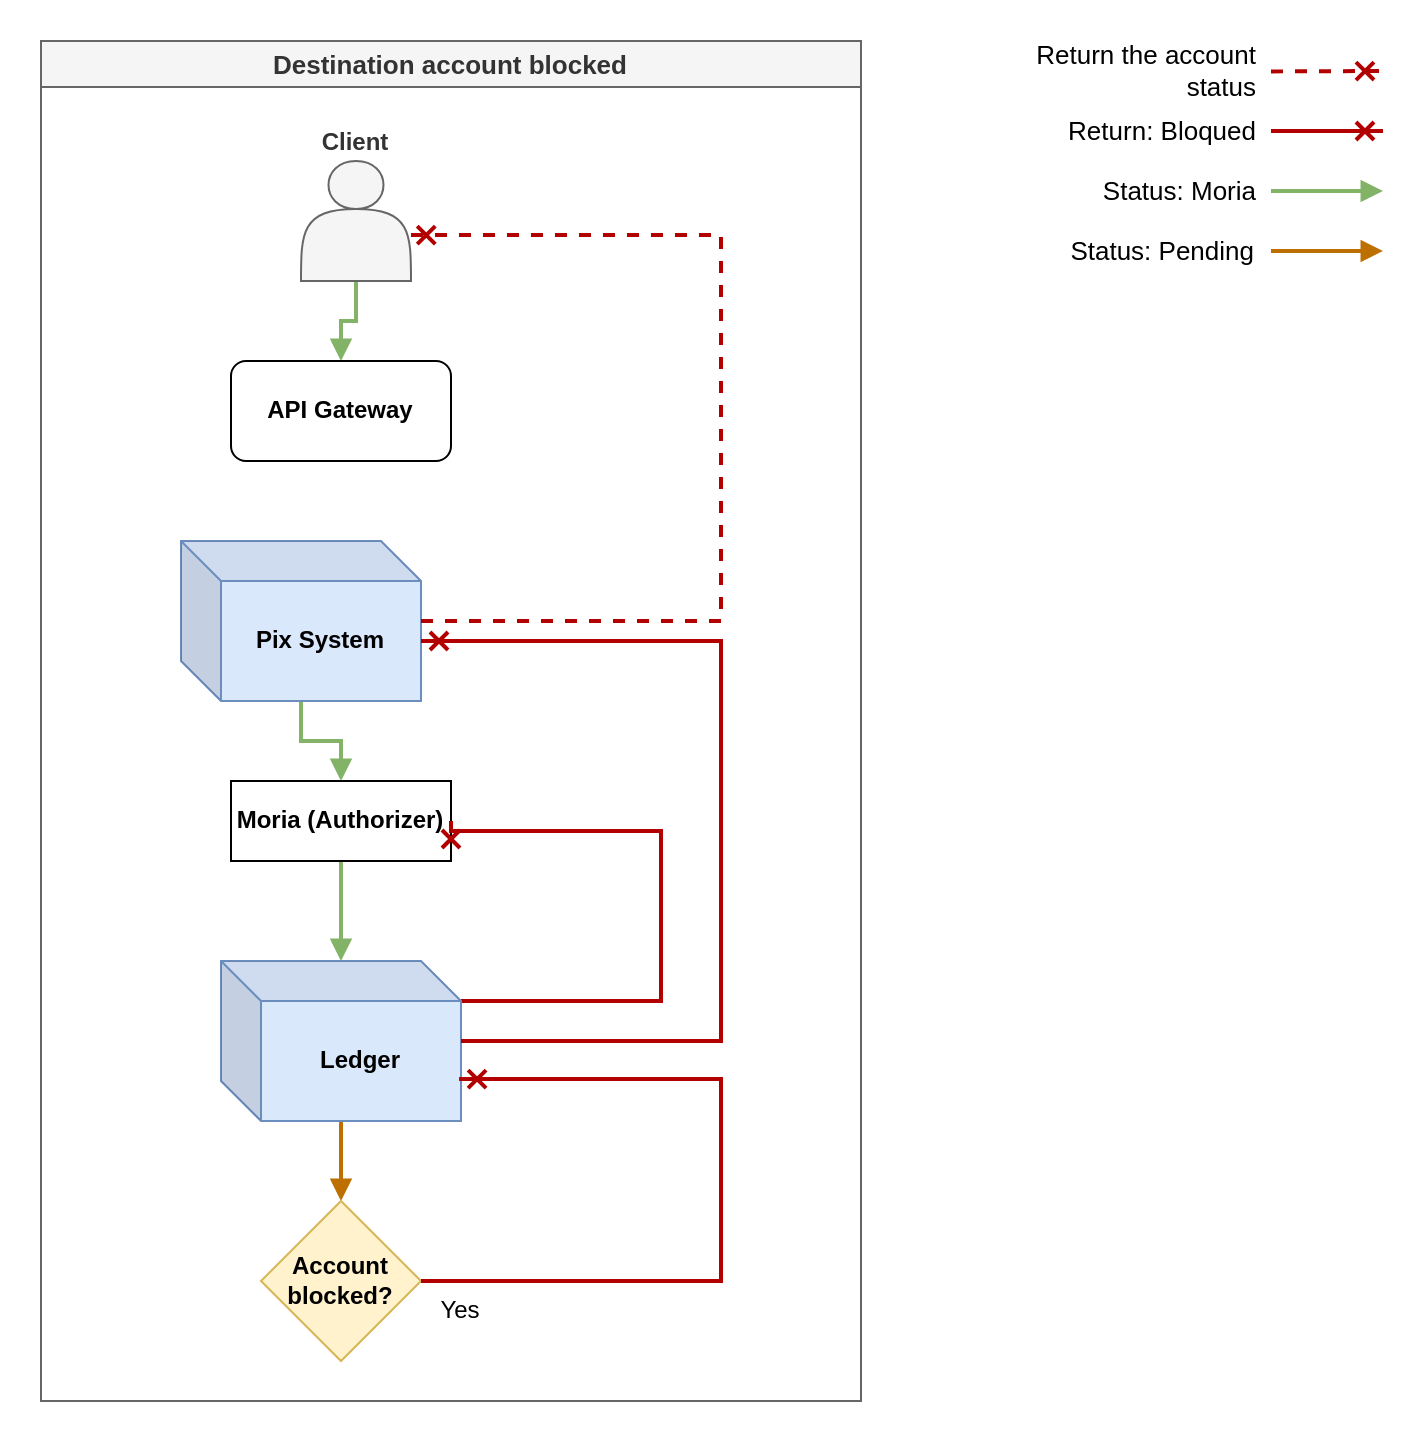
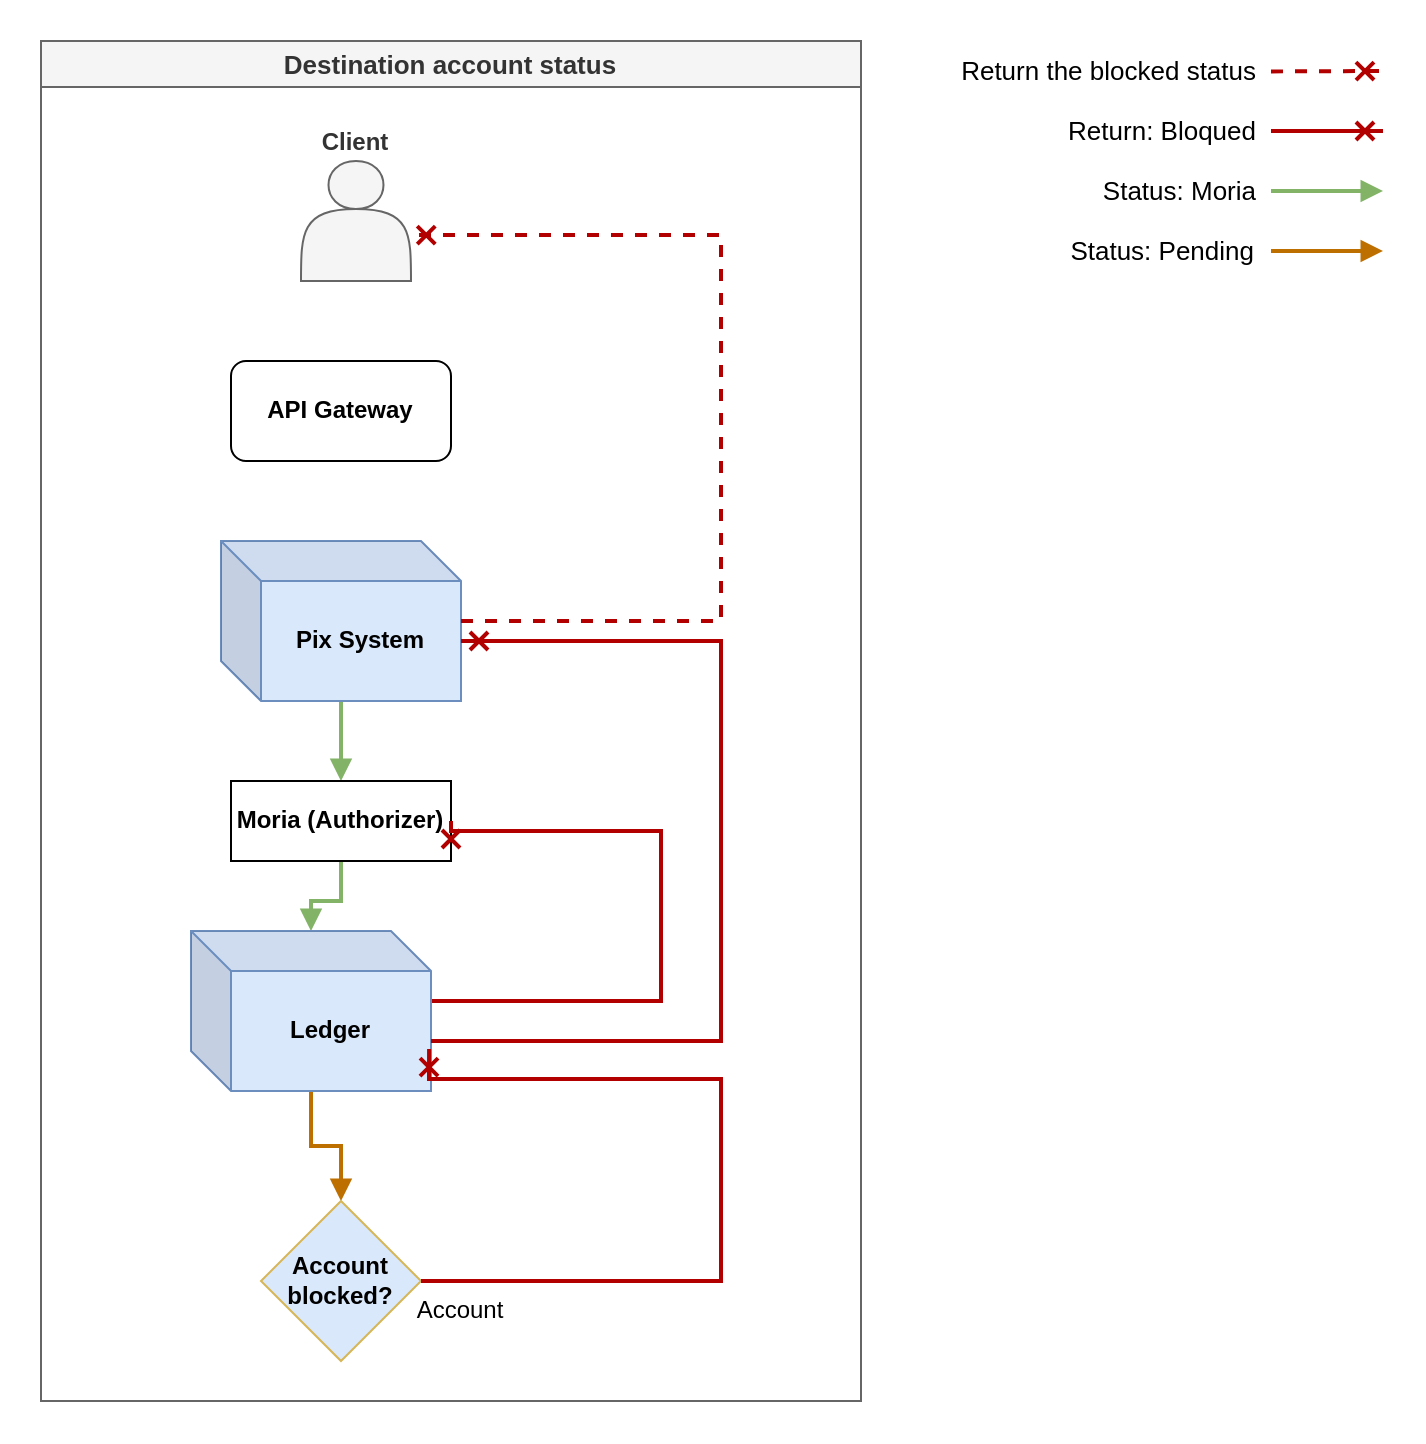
  <mxCell id="0" />
  <mxCell id="1" parent="0" />
  <mxCell id="2" value="" style="endArrow=cross;html=1;rounded=0;fillColor=#e51400;strokeColor=#B20000;dashed=1;strokeWidth=2;fontSize=13;align=right;fontStyle=0;endFill=0;" edge="1" parent="1"><mxGeometry width="50" height="50" relative="1" as="geometry"><mxPoint x="635" y="35.21" as="sourcePoint" /><mxPoint x="691" y="35" as="targetPoint" /></mxGeometry></mxCell>
- <mxCell id="3" value="Return the account status" style="text;html=1;align=right;verticalAlign=middle;whiteSpace=wrap;rounded=0;fontSize=13;fontStyle=0" vertex="1" parent="1"><mxGeometry x="480" y="20" width="150" height="30" as="geometry" /></mxCell>
+ <mxCell id="3" value="Return the blocked status" style="text;html=1;align=right;verticalAlign=middle;whiteSpace=wrap;rounded=0;fontSize=13;fontStyle=0" vertex="1" parent="1"><mxGeometry x="480" y="20" width="150" height="30" as="geometry" /></mxCell>
  <mxCell id="4" value="" style="edgeStyle=orthogonalEdgeStyle;rounded=0;orthogonalLoop=1;jettySize=auto;html=1;endArrow=cross;endFill=0;fillColor=#e51400;strokeColor=#B20000;strokeWidth=2;fontSize=13;align=right;fontStyle=0" edge="1" parent="1"><mxGeometry relative="1" as="geometry"><mxPoint x="635" y="65" as="sourcePoint" /><mxPoint x="691" y="65" as="targetPoint" /></mxGeometry></mxCell>
  <mxCell id="5" value="" style="edgeStyle=orthogonalEdgeStyle;rounded=0;orthogonalLoop=1;jettySize=auto;html=1;endArrow=block;endFill=1;fillColor=#d5e8d4;strokeColor=#82b366;strokeWidth=2;fontSize=13;align=right;fontStyle=0" edge="1" parent="1"><mxGeometry relative="1" as="geometry"><mxPoint x="635" y="95" as="sourcePoint" /><mxPoint x="691" y="95" as="targetPoint" /></mxGeometry></mxCell>
  <mxCell id="6" value="" style="edgeStyle=orthogonalEdgeStyle;rounded=0;orthogonalLoop=1;jettySize=auto;html=1;endArrow=block;endFill=1;fillColor=#f0a30a;strokeColor=#BD7000;strokeWidth=2;fontSize=13;align=right;fontStyle=0" edge="1" parent="1"><mxGeometry relative="1" as="geometry"><mxPoint x="635" y="125" as="sourcePoint" /><mxPoint x="691" y="125" as="targetPoint" /></mxGeometry></mxCell>
  <mxCell id="7" value="Return: Bloqued" style="text;html=1;align=right;verticalAlign=middle;whiteSpace=wrap;rounded=0;fontSize=13;fontStyle=0" vertex="1" parent="1"><mxGeometry x="526" y="50" width="104" height="30" as="geometry" /></mxCell>
  <mxCell id="8" value="Status: Moria" style="text;html=1;align=right;verticalAlign=middle;whiteSpace=wrap;rounded=0;fontSize=13;fontStyle=0" vertex="1" parent="1"><mxGeometry x="511" y="80" width="119" height="30" as="geometry" /></mxCell>
  <mxCell id="9" value="Status: Pending" style="text;html=1;align=right;verticalAlign=middle;whiteSpace=wrap;rounded=0;fontSize=13;fontStyle=0" vertex="1" parent="1"><mxGeometry x="510" y="110" width="119" height="30" as="geometry" /></mxCell>
- <mxCell id="10" value="&lt;span style=&quot;font-size: 13px;&quot;&gt;Destination account blocked&lt;/span&gt;" style="swimlane;whiteSpace=wrap;html=1;fillColor=#f5f5f5;fontColor=#333333;strokeColor=#666666;" vertex="1" parent="1"><mxGeometry x="20" y="20" width="410" height="680" as="geometry" /></mxCell>
- <mxCell id="11" value="" style="edgeStyle=orthogonalEdgeStyle;rounded=0;orthogonalLoop=1;jettySize=auto;html=1;fillColor=#d5e8d4;strokeColor=#82b366;strokeWidth=2;endArrow=block;endFill=1;" edge="1" parent="10" source="12" target="13"><mxGeometry relative="1" as="geometry" /></mxCell>
+ <mxCell id="10" value="&lt;span style=&quot;font-size: 13px;&quot;&gt;Destination account status&lt;/span&gt;" style="swimlane;whiteSpace=wrap;html=1;fillColor=#f5f5f5;fontColor=#333333;strokeColor=#666666;" vertex="1" parent="1"><mxGeometry x="20" y="20" width="410" height="680" as="geometry" /></mxCell>
  <mxCell id="12" value="Client" style="shape=actor;whiteSpace=wrap;html=1;verticalAlign=bottom;labelPosition=center;verticalLabelPosition=top;align=center;fillColor=#f5f5f5;fontColor=#333333;strokeColor=#666666;fontStyle=1" vertex="1" parent="10"><mxGeometry x="130" y="60" width="55" height="60" as="geometry" /></mxCell>
  <mxCell id="13" value="API Gateway" style="whiteSpace=wrap;html=1;fontStyle=1;rounded=1;" vertex="1" parent="10"><mxGeometry x="95" y="160" width="110" height="50" as="geometry" /></mxCell>
  <mxCell id="14" value="" style="edgeStyle=orthogonalEdgeStyle;rounded=0;orthogonalLoop=1;jettySize=auto;html=1;fillColor=#d5e8d4;strokeColor=#82b366;strokeWidth=2;endArrow=block;endFill=1;" edge="1" parent="10" source="15" target="17"><mxGeometry relative="1" as="geometry" /></mxCell>
- <mxCell id="15" value="Pix System" style="shape=cube;whiteSpace=wrap;html=1;boundedLbl=1;backgroundOutline=1;darkOpacity=0.05;darkOpacity2=0.1;fillColor=#dae8fc;strokeColor=#6c8ebf;fontStyle=1" vertex="1" parent="10"><mxGeometry x="70" y="250" width="120" height="80" as="geometry" /></mxCell>
+ <mxCell id="15" value="Pix System" style="shape=cube;whiteSpace=wrap;html=1;boundedLbl=1;backgroundOutline=1;darkOpacity=0.05;darkOpacity2=0.1;fillColor=#dae8fc;strokeColor=#6c8ebf;fontStyle=1" vertex="1" parent="10"><mxGeometry x="90" y="250" width="120" height="80" as="geometry" /></mxCell>
  <mxCell id="16" value="" style="edgeStyle=orthogonalEdgeStyle;rounded=0;orthogonalLoop=1;jettySize=auto;html=1;strokeWidth=2;fillColor=#d5e8d4;strokeColor=#82b366;endArrow=block;endFill=1;" edge="1" parent="10" source="17" target="20"><mxGeometry relative="1" as="geometry" /></mxCell>
  <mxCell id="17" value="Moria (Authorizer)" style="rounded=0;whiteSpace=wrap;html=1;fontStyle=1" vertex="1" parent="10"><mxGeometry x="95" y="370" width="110" height="40" as="geometry" /></mxCell>
  <mxCell id="18" style="edgeStyle=orthogonalEdgeStyle;rounded=0;orthogonalLoop=1;jettySize=auto;html=1;entryX=1;entryY=0.5;entryDx=0;entryDy=0;fillColor=#e51400;strokeColor=#B20000;strokeWidth=2;endArrow=cross;endFill=0;" edge="1" parent="10" source="20" target="17"><mxGeometry relative="1" as="geometry"><Array as="points"><mxPoint x="310" y="480" /><mxPoint x="310" y="395" /></Array></mxGeometry></mxCell>
  <mxCell id="19" value="" style="edgeStyle=orthogonalEdgeStyle;rounded=0;orthogonalLoop=1;jettySize=auto;html=1;fillColor=#f0a30a;strokeColor=#BD7000;strokeWidth=2;endArrow=block;endFill=1;" edge="1" parent="10" source="20" target="21"><mxGeometry relative="1" as="geometry" /></mxCell>
- <mxCell id="20" value="Ledger" style="shape=cube;whiteSpace=wrap;html=1;boundedLbl=1;backgroundOutline=1;darkOpacity=0.05;darkOpacity2=0.1;fillColor=#dae8fc;strokeColor=#6c8ebf;fontStyle=1" vertex="1" parent="10"><mxGeometry x="90" y="460" width="120" height="80" as="geometry" /></mxCell>
- <mxCell id="21" value="&lt;div&gt;&lt;b&gt;Account blocked?&lt;/b&gt;&lt;/div&gt;" style="rhombus;whiteSpace=wrap;html=1;fillColor=#fff2cc;strokeColor=#d6b656;" vertex="1" parent="10"><mxGeometry x="110" y="580" width="80" height="80" as="geometry" /></mxCell>
+ <mxCell id="20" value="Ledger" style="shape=cube;whiteSpace=wrap;html=1;boundedLbl=1;backgroundOutline=1;darkOpacity=0.05;darkOpacity2=0.1;fillColor=#dae8fc;strokeColor=#6c8ebf;fontStyle=1" vertex="1" parent="10"><mxGeometry x="75" y="445" width="120" height="80" as="geometry" /></mxCell>
+ <mxCell id="21" value="&lt;div&gt;&lt;b&gt;Account blocked?&lt;/b&gt;&lt;/div&gt;" style="rhombus;whiteSpace=wrap;html=1;fillColor=#dae8fc;strokeColor=#d6b656;" vertex="1" parent="10"><mxGeometry x="110" y="580" width="80" height="80" as="geometry" /></mxCell>
  <mxCell id="22" style="edgeStyle=orthogonalEdgeStyle;rounded=0;orthogonalLoop=1;jettySize=auto;html=1;entryX=0;entryY=0;entryDx=120;entryDy=50;entryPerimeter=0;fillColor=#e51400;strokeColor=#B20000;strokeWidth=2;endArrow=cross;endFill=0;" edge="1" parent="10" source="20" target="15"><mxGeometry relative="1" as="geometry"><Array as="points"><mxPoint x="340" y="500" /><mxPoint x="340" y="300" /></Array></mxGeometry></mxCell>
  <mxCell id="23" style="edgeStyle=orthogonalEdgeStyle;rounded=0;orthogonalLoop=1;jettySize=auto;html=1;entryX=0.975;entryY=0.617;entryDx=0;entryDy=0;entryPerimeter=0;dashed=1;fillColor=#e51400;strokeColor=#B20000;strokeWidth=2;endArrow=cross;endFill=0;" edge="1" parent="10" source="15" target="12"><mxGeometry relative="1" as="geometry"><Array as="points"><mxPoint x="340" y="290" /><mxPoint x="340" y="97" /></Array></mxGeometry></mxCell>
- <mxCell id="24" value="Yes" style="text;html=1;align=center;verticalAlign=middle;whiteSpace=wrap;rounded=0;" vertex="1" parent="10"><mxGeometry x="180" y="620" width="60" height="30" as="geometry" /></mxCell>
+ <mxCell id="24" value="Account" style="text;html=1;align=center;verticalAlign=middle;whiteSpace=wrap;rounded=0;" vertex="1" parent="10"><mxGeometry x="180" y="620" width="60" height="30" as="geometry" /></mxCell>
  <mxCell id="25" style="edgeStyle=orthogonalEdgeStyle;rounded=0;orthogonalLoop=1;jettySize=auto;html=1;entryX=0.992;entryY=0.738;entryDx=0;entryDy=0;entryPerimeter=0;fillColor=#e51400;strokeColor=#B20000;strokeWidth=2;endArrow=cross;endFill=0;" edge="1" parent="10" source="21" target="20"><mxGeometry relative="1" as="geometry"><Array as="points"><mxPoint x="340" y="620" /><mxPoint x="340" y="519" /></Array></mxGeometry></mxCell>
